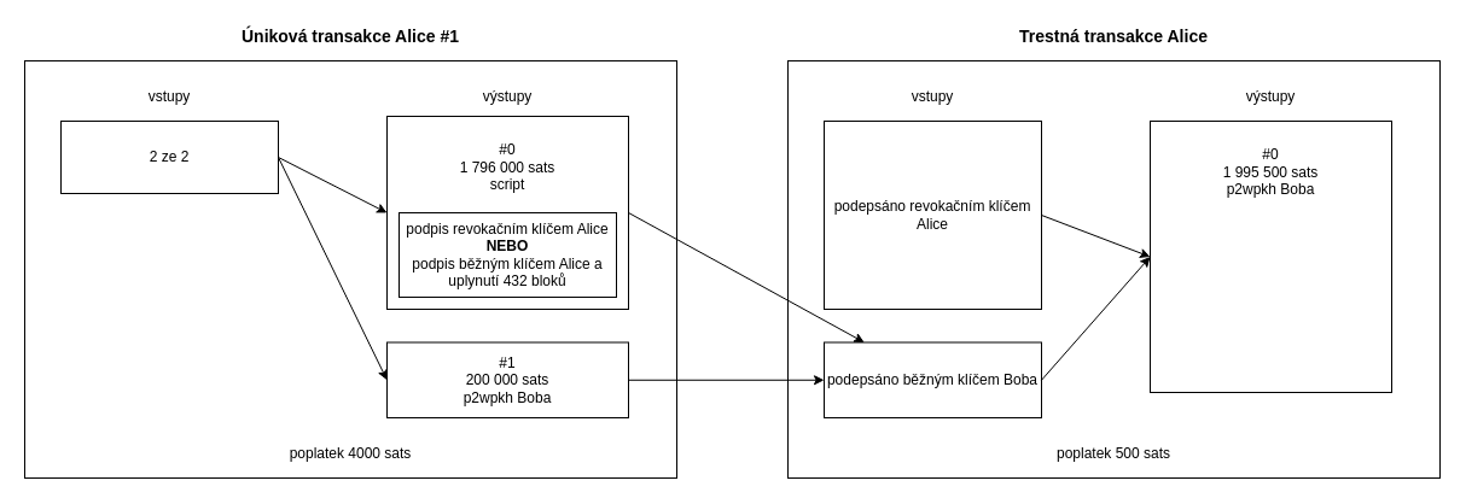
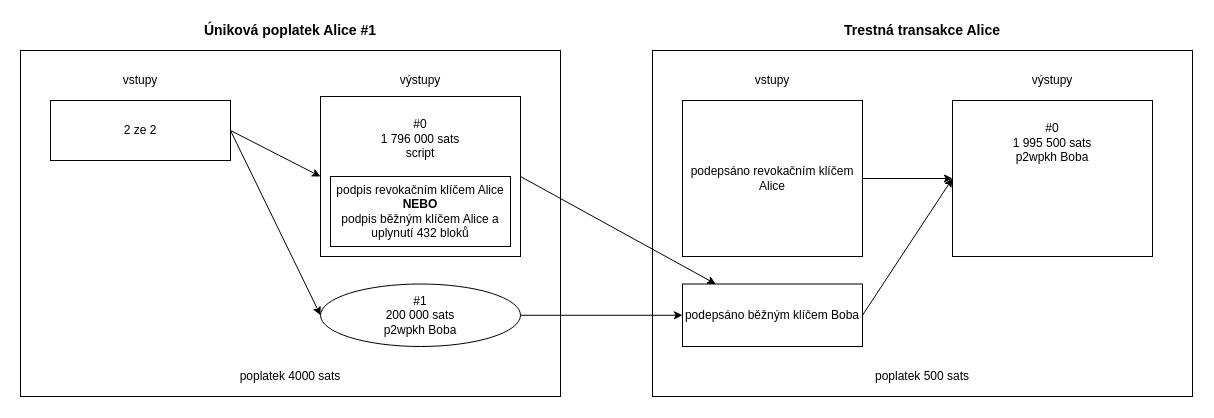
  <mxCell id="0" />
  <mxCell id="1" parent="0" />
  <mxCell id="2" value="" style="rounded=0;whiteSpace=wrap;html=1;" parent="1" vertex="1"><mxGeometry x="652" y="50" width="540" height="346" as="geometry" /></mxCell>
  <mxCell id="3" value="podepsáno revokačním klíčem Alice" style="rounded=0;whiteSpace=wrap;html=1;" parent="1" vertex="1"><mxGeometry x="682" y="100" width="180" height="156" as="geometry" /></mxCell>
- <mxCell id="4" value="&lt;br&gt;#0&lt;br&gt;&lt;span class=&quot;qv3Wpe&quot; id=&quot;cwos&quot;&gt;1 995 500&amp;nbsp;&lt;/span&gt;sats&lt;br&gt;p2wpkh Boba&lt;br&gt;" style="rounded=0;whiteSpace=wrap;html=1;verticalAlign=top;" parent="1" vertex="1"><mxGeometry x="952" y="100" width="200" height="225" as="geometry" /></mxCell>
+ <mxCell id="4" value="&lt;br&gt;#0&lt;br&gt;&lt;span class=&quot;qv3Wpe&quot; id=&quot;cwos&quot;&gt;1 995 500&amp;nbsp;&lt;/span&gt;sats&lt;br&gt;p2wpkh Boba&lt;br&gt;" style="rounded=0;whiteSpace=wrap;html=1;verticalAlign=top;" parent="1" vertex="1"><mxGeometry x="952" y="100" width="200" height="156" as="geometry" /></mxCell>
  <mxCell id="5" value="vstupy" style="text;html=1;strokeColor=none;fillColor=none;align=center;verticalAlign=middle;whiteSpace=wrap;rounded=0;" parent="1" vertex="1"><mxGeometry x="752" y="70" width="40" height="20" as="geometry" /></mxCell>
  <mxCell id="6" value="výstupy" style="text;html=1;strokeColor=none;fillColor=none;align=center;verticalAlign=middle;whiteSpace=wrap;rounded=0;" parent="1" vertex="1"><mxGeometry x="1032" y="70" width="40" height="20" as="geometry" /></mxCell>
  <mxCell id="7" value="poplatek 500 sats" style="text;html=1;strokeColor=none;fillColor=none;align=center;verticalAlign=middle;whiteSpace=wrap;rounded=0;" parent="1" vertex="1"><mxGeometry x="852" y="366" width="140" height="20" as="geometry" /></mxCell>
  <mxCell id="8" value="&lt;span style=&quot;font-size: 14px&quot;&gt;&lt;b&gt;Trestná transakce Alice&lt;br&gt;&lt;/b&gt;&lt;/span&gt;" style="text;html=1;strokeColor=none;fillColor=none;align=center;verticalAlign=middle;whiteSpace=wrap;rounded=0;" parent="1" vertex="1"><mxGeometry x="672" y="20" width="500" height="20" as="geometry" /></mxCell>
  <mxCell id="9" value="" style="endArrow=classic;html=1;exitX=1;exitY=0.5;exitDx=0;exitDy=0;entryX=0;entryY=0.5;entryDx=0;entryDy=0;" parent="1" source="3" target="4" edge="1"><mxGeometry width="50" height="50" relative="1" as="geometry"><mxPoint x="1062" y="210" as="sourcePoint" /><mxPoint x="1112" y="160" as="targetPoint" /></mxGeometry></mxCell>
  <mxCell id="10" value="" style="rounded=0;whiteSpace=wrap;html=1;" parent="1" vertex="1"><mxGeometry x="20" y="50" width="540" height="346" as="geometry" /></mxCell>
  <mxCell id="11" value="2 ze 2" style="rounded=0;whiteSpace=wrap;html=1;" parent="1" vertex="1"><mxGeometry x="50" y="100" width="180" height="60" as="geometry" /></mxCell>
  <mxCell id="12" value="&lt;br&gt;#0&lt;br&gt;&lt;span class=&quot;qv3Wpe&quot; id=&quot;cwos&quot;&gt;1 796 000&amp;nbsp;&lt;/span&gt;sats&lt;br&gt;script" style="rounded=0;whiteSpace=wrap;html=1;labelPosition=center;verticalLabelPosition=middle;align=center;verticalAlign=top;" parent="1" vertex="1"><mxGeometry x="320" y="96" width="200" height="160" as="geometry" /></mxCell>
  <mxCell id="13" value="vstupy" style="text;html=1;strokeColor=none;fillColor=none;align=center;verticalAlign=middle;whiteSpace=wrap;rounded=0;" parent="1" vertex="1"><mxGeometry x="120" y="70" width="40" height="20" as="geometry" /></mxCell>
  <mxCell id="14" value="výstupy" style="text;html=1;strokeColor=none;fillColor=none;align=center;verticalAlign=middle;whiteSpace=wrap;rounded=0;" parent="1" vertex="1"><mxGeometry x="400" y="70" width="40" height="20" as="geometry" /></mxCell>
  <mxCell id="15" value="poplatek 4000 sats" style="text;html=1;strokeColor=none;fillColor=none;align=center;verticalAlign=middle;whiteSpace=wrap;rounded=0;" parent="1" vertex="1"><mxGeometry x="220" y="366" width="140" height="20" as="geometry" /></mxCell>
- <mxCell id="16" value="&lt;span style=&quot;font-size: 14px&quot;&gt;&lt;b&gt;Úniková transakce Alice #1&lt;br&gt;&lt;/b&gt;&lt;/span&gt;" style="text;html=1;strokeColor=none;fillColor=none;align=center;verticalAlign=middle;whiteSpace=wrap;rounded=0;" parent="1" vertex="1"><mxGeometry x="40" y="20" width="500" height="20" as="geometry" /></mxCell>
+ <mxCell id="16" value="&lt;span style=&quot;font-size: 14px&quot;&gt;&lt;b&gt;Úniková poplatek Alice #1&lt;br&gt;&lt;/b&gt;&lt;/span&gt;" style="text;html=1;strokeColor=none;fillColor=none;align=center;verticalAlign=middle;whiteSpace=wrap;rounded=0;" parent="1" vertex="1"><mxGeometry x="40" y="20" width="500" height="20" as="geometry" /></mxCell>
  <mxCell id="17" value="" style="endArrow=classic;html=1;exitX=1;exitY=0.5;exitDx=0;exitDy=0;entryX=0;entryY=0.5;entryDx=0;entryDy=0;" parent="1" source="11" target="12" edge="1"><mxGeometry width="50" height="50" relative="1" as="geometry"><mxPoint x="430" y="210" as="sourcePoint" /><mxPoint x="480" y="160" as="targetPoint" /></mxGeometry></mxCell>
  <mxCell id="18" value="&lt;span&gt;podpis revokačním klíčem Alice&lt;/span&gt;&lt;br&gt;&lt;b&gt;NEBO&lt;/b&gt;&lt;br&gt;&lt;span&gt;podpis běžným klíčem Alice a uplynutí 432 bloků&lt;/span&gt;" style="rounded=0;whiteSpace=wrap;html=1;" parent="1" vertex="1"><mxGeometry x="330" y="176" width="180" height="70" as="geometry" /></mxCell>
- <mxCell id="19" value="#1&lt;br&gt;&lt;span class=&quot;qv3Wpe&quot; id=&quot;cwos&quot;&gt;200 000&amp;nbsp;&lt;/span&gt;sats&lt;br&gt;p2wpkh Boba" style="rounded=0;whiteSpace=wrap;html=1;" parent="1" vertex="1"><mxGeometry x="320" y="283.5" width="200" height="62.5" as="geometry" /></mxCell>
+ <mxCell id="19" value="#1&lt;br&gt;&lt;span class=&quot;qv3Wpe&quot; id=&quot;cwos&quot;&gt;200 000&amp;nbsp;&lt;/span&gt;sats&lt;br&gt;p2wpkh Boba" style="ellipse;whiteSpace=wrap;html=1;" parent="1" vertex="1"><mxGeometry x="320" y="283.5" width="200" height="62.5" as="geometry" /></mxCell>
  <mxCell id="20" value="" style="endArrow=classic;html=1;exitX=1;exitY=0.5;exitDx=0;exitDy=0;entryX=0;entryY=0.5;entryDx=0;entryDy=0;" parent="1" source="11" target="19" edge="1"><mxGeometry width="50" height="50" relative="1" as="geometry"><mxPoint x="240" y="140" as="sourcePoint" /><mxPoint x="320" y="366" as="targetPoint" /></mxGeometry></mxCell>
  <mxCell id="21" value="podepsáno běžným klíčem Boba" style="rounded=0;whiteSpace=wrap;html=1;" vertex="1" parent="1"><mxGeometry x="682" y="283.5" width="180" height="62.5" as="geometry" /></mxCell>
  <mxCell id="22" value="" style="endArrow=classic;html=1;entryX=0;entryY=0.5;entryDx=0;entryDy=0;exitX=1;exitY=0.5;exitDx=0;exitDy=0;" edge="1" parent="1" source="21" target="4"><mxGeometry width="50" height="50" relative="1" as="geometry"><mxPoint x="870" y="316" as="sourcePoint" /><mxPoint x="820" y="406" as="targetPoint" /></mxGeometry></mxCell>
  <mxCell id="23" value="" style="endArrow=classic;html=1;exitX=1;exitY=0.5;exitDx=0;exitDy=0;" edge="1" parent="1" source="12" target="21"><mxGeometry width="50" height="50" relative="1" as="geometry"><mxPoint x="770" y="456" as="sourcePoint" /><mxPoint x="820" y="406" as="targetPoint" /></mxGeometry></mxCell>
  <mxCell id="24" value="" style="endArrow=classic;html=1;exitX=1;exitY=0.5;exitDx=0;exitDy=0;entryX=0;entryY=0.5;entryDx=0;entryDy=0;" edge="1" parent="1" source="19" target="21"><mxGeometry width="50" height="50" relative="1" as="geometry"><mxPoint x="770" y="456" as="sourcePoint" /><mxPoint x="820" y="406" as="targetPoint" /></mxGeometry></mxCell>
